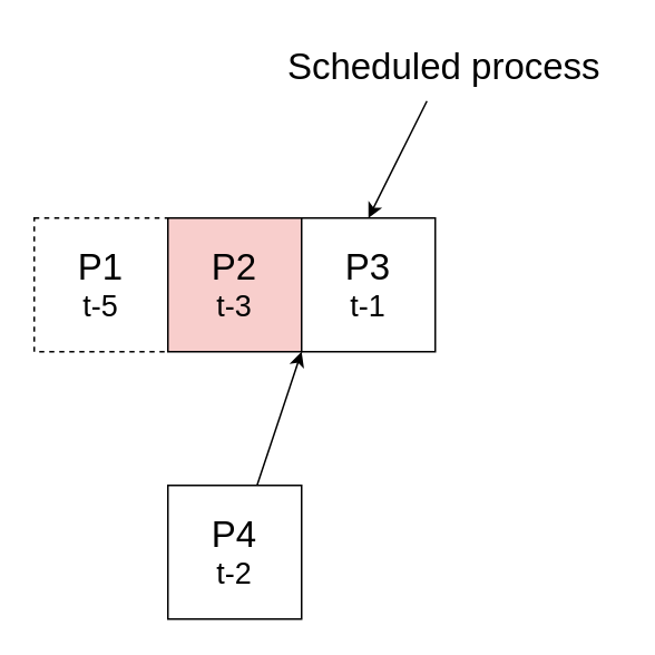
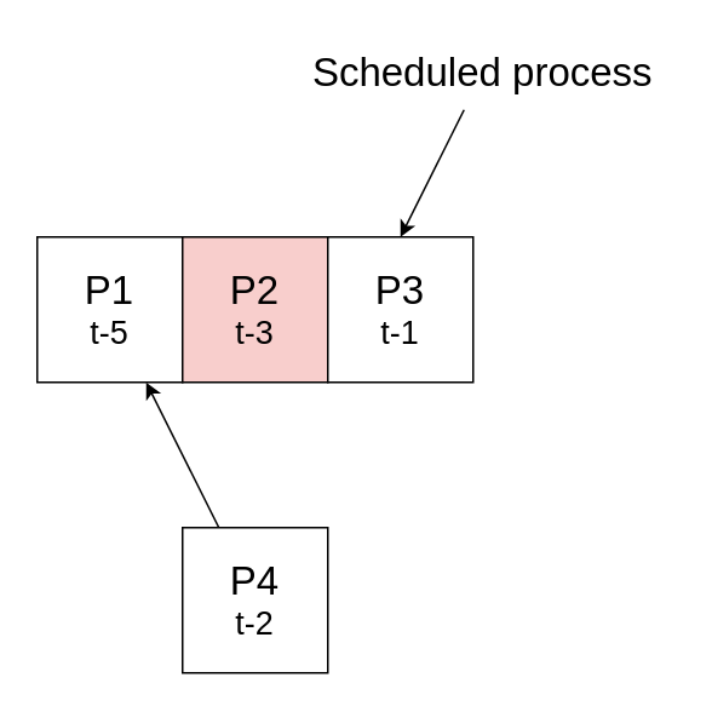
  <mxCell id="0" />
  <mxCell id="1" parent="0" />
- <mxCell id="2" value="&lt;div&gt;&lt;font style=&quot;font-size: 22px;&quot;&gt;P1&lt;/font&gt;&lt;/div&gt;&lt;div&gt;&lt;font style=&quot;font-size: 18px;&quot;&gt;t-5&lt;/font&gt;&lt;/div&gt;" style="whiteSpace=wrap;html=1;aspect=fixed;dashed=1;" vertex="1" parent="1"><mxGeometry x="20" y="130" width="80" height="80" as="geometry" /></mxCell>
+ <mxCell id="2" value="&lt;div&gt;&lt;font style=&quot;font-size: 22px;&quot;&gt;P1&lt;/font&gt;&lt;/div&gt;&lt;div&gt;&lt;font style=&quot;font-size: 18px;&quot;&gt;t-5&lt;/font&gt;&lt;/div&gt;" style="whiteSpace=wrap;html=1;aspect=fixed;" vertex="1" parent="1"><mxGeometry x="20" y="130" width="80" height="80" as="geometry" /></mxCell>
  <mxCell id="3" value="&lt;div&gt;&lt;font style=&quot;font-size: 22px;&quot;&gt;P2&lt;/font&gt;&lt;/div&gt;&lt;div&gt;&lt;font style=&quot;font-size: 18px;&quot;&gt;t-3&lt;/font&gt;&lt;/div&gt;" style="whiteSpace=wrap;html=1;aspect=fixed;fillColor=#f8cecc;" vertex="1" parent="1"><mxGeometry x="100" y="130" width="80" height="80" as="geometry" /></mxCell>
  <mxCell id="4" value="&lt;div&gt;&lt;font style=&quot;font-size: 22px;&quot;&gt;P3&lt;/font&gt;&lt;/div&gt;&lt;div&gt;&lt;font style=&quot;font-size: 18px;&quot;&gt;t-1&lt;/font&gt;&lt;/div&gt;" style="whiteSpace=wrap;html=1;aspect=fixed;" vertex="1" parent="1"><mxGeometry x="180" y="130" width="80" height="80" as="geometry" /></mxCell>
- <mxCell id="5" style="rounded=0;orthogonalLoop=1;jettySize=auto;html=1;entryX=0;entryY=1;entryDx=0;entryDy=0;strokeColor=default;" edge="1" parent="1" source="6" target="4"><mxGeometry relative="1" as="geometry" /></mxCell>
+ <mxCell id="5" style="rounded=0;orthogonalLoop=1;jettySize=auto;html=1;strokeColor=default;" edge="1" parent="1" source="6" target="2"><mxGeometry relative="1" as="geometry" /></mxCell>
  <mxCell id="6" value="&lt;div&gt;&lt;font style=&quot;font-size: 22px;&quot;&gt;P4&lt;/font&gt;&lt;/div&gt;&lt;div&gt;&lt;font style=&quot;font-size: 18px;&quot;&gt;t-2&lt;/font&gt;&lt;/div&gt;" style="whiteSpace=wrap;html=1;aspect=fixed;" vertex="1" parent="1"><mxGeometry x="100" y="290" width="80" height="80" as="geometry" /></mxCell>
  <mxCell id="7" style="rounded=0;orthogonalLoop=1;jettySize=auto;html=1;entryX=0.5;entryY=0;entryDx=0;entryDy=0;" edge="1" parent="1" source="8" target="4"><mxGeometry relative="1" as="geometry" /></mxCell>
  <mxCell id="8" value="&lt;font style=&quot;font-size: 22px;&quot;&gt;Scheduled process&lt;/font&gt;" style="text;html=1;align=center;verticalAlign=middle;resizable=0;points=[];autosize=1;strokeColor=none;fillColor=none;" vertex="1" parent="1"><mxGeometry x="160" y="20" width="210" height="40" as="geometry" /></mxCell>
